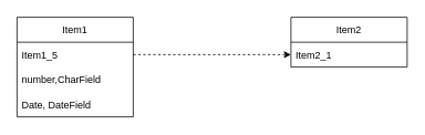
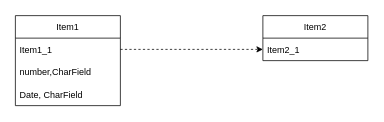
  <mxCell id="0" />
  <mxCell id="1" parent="0" />
  <mxCell id="2" value="Item1" style="swimlane;fontStyle=0;childLayout=stackLayout;horizontal=1;startSize=30;horizontalStack=0;resizeParent=1;resizeParentMax=0;resizeLast=0;collapsible=1;marginBottom=0;" parent="1" vertex="1"><mxGeometry x="20" y="20" width="140" height="120" as="geometry" /></mxCell>
- <mxCell id="3" value="Item1_5" style="text;strokeColor=none;fillColor=none;align=left;verticalAlign=middle;spacingLeft=4;spacingRight=4;overflow=hidden;points=[[0,0.5],[1,0.5]];portConstraint=eastwest;rotatable=0;" parent="2" vertex="1"><mxGeometry y="30" width="140" height="30" as="geometry" /></mxCell>
+ <mxCell id="3" value="Item1_1" style="text;strokeColor=none;fillColor=none;align=left;verticalAlign=middle;spacingLeft=4;spacingRight=4;overflow=hidden;points=[[0,0.5],[1,0.5]];portConstraint=eastwest;rotatable=0;" parent="2" vertex="1"><mxGeometry y="30" width="140" height="30" as="geometry" /></mxCell>
  <mxCell id="4" value="number,CharField" style="text;strokeColor=none;fillColor=none;align=left;verticalAlign=middle;spacingLeft=4;spacingRight=4;overflow=hidden;points=[[0,0.5],[1,0.5]];portConstraint=eastwest;rotatable=0;" vertex="1" parent="2"><mxGeometry y="60" width="140" height="30" as="geometry" /></mxCell>
- <mxCell id="5" value="Date, DateField" style="text;strokeColor=none;fillColor=none;align=left;verticalAlign=middle;spacingLeft=4;spacingRight=4;overflow=hidden;points=[[0,0.5],[1,0.5]];portConstraint=eastwest;rotatable=0;" vertex="1" parent="2"><mxGeometry y="90" width="140" height="30" as="geometry" /></mxCell>
+ <mxCell id="5" value="Date, CharField" style="text;strokeColor=none;fillColor=none;align=left;verticalAlign=middle;spacingLeft=4;spacingRight=4;overflow=hidden;points=[[0,0.5],[1,0.5]];portConstraint=eastwest;rotatable=0;" vertex="1" parent="2"><mxGeometry y="90" width="140" height="30" as="geometry" /></mxCell>
  <mxCell id="6" value="Item2" style="swimlane;fontStyle=0;childLayout=stackLayout;horizontal=1;startSize=30;horizontalStack=0;resizeParent=1;resizeParentMax=0;resizeLast=0;collapsible=1;marginBottom=0;" parent="1" vertex="1"><mxGeometry x="350" y="20" width="140" height="60" as="geometry" /></mxCell>
  <mxCell id="7" value="Item2_1" style="text;strokeColor=none;fillColor=none;align=left;verticalAlign=middle;spacingLeft=4;spacingRight=4;overflow=hidden;points=[[0,0.5],[1,0.5]];portConstraint=eastwest;rotatable=0;" parent="6" vertex="1"><mxGeometry y="30" width="140" height="30" as="geometry" /></mxCell>
  <mxCell id="8" style="edgeStyle=orthogonalEdgeStyle;rounded=0;orthogonalLoop=1;jettySize=auto;html=1;exitX=1;exitY=0.5;exitDx=0;exitDy=0;dashed=1;" parent="1" source="3" target="7" edge="1"><mxGeometry relative="1" as="geometry" /></mxCell>
